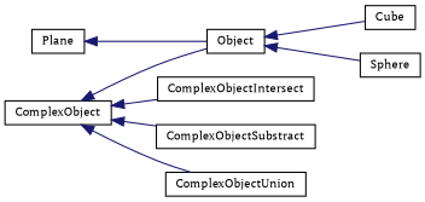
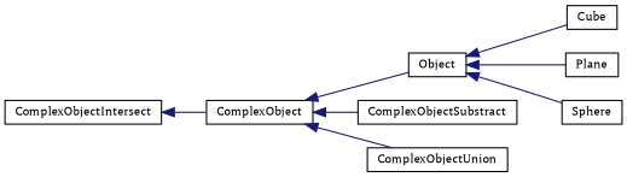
  digraph {
    fontname="PT Serif"
    rankdir=LR
    node [color=black fillcolor=white fontname="PT Serif" fontsize=10 shape=record style=filled]
    edge [color=midnightblue dir=back fontname="PT Serif" fontsize=10 labelfontname=Helvetica labelfontsize=10 style=solid]
    n1 [height=0.2 label=Object width=0.4]
    n2 [height=0.2 label=Cube width=0.4]
    n3 [height=0.2 label=Plane width=0.4]
    n4 [height=0.2 label=Sphere width=0.4]
    n5 [height=0.2 label=ComplexObject width=0.4]
    n6 [height=0.2 label=ComplexObjectIntersect width=0.4]
    n7 [height=0.2 label=ComplexObjectSubstract width=0.4]
    n8 [height=0.2 label=ComplexObjectUnion width=0.4]
    n1 -> n2
-   n3 -> n1
+   n1 -> n3
    n1 -> n4
    n5 -> n1
-   n5 -> n6
+   n6 -> n5
    n5 -> n7
    n5 -> n8
  }
